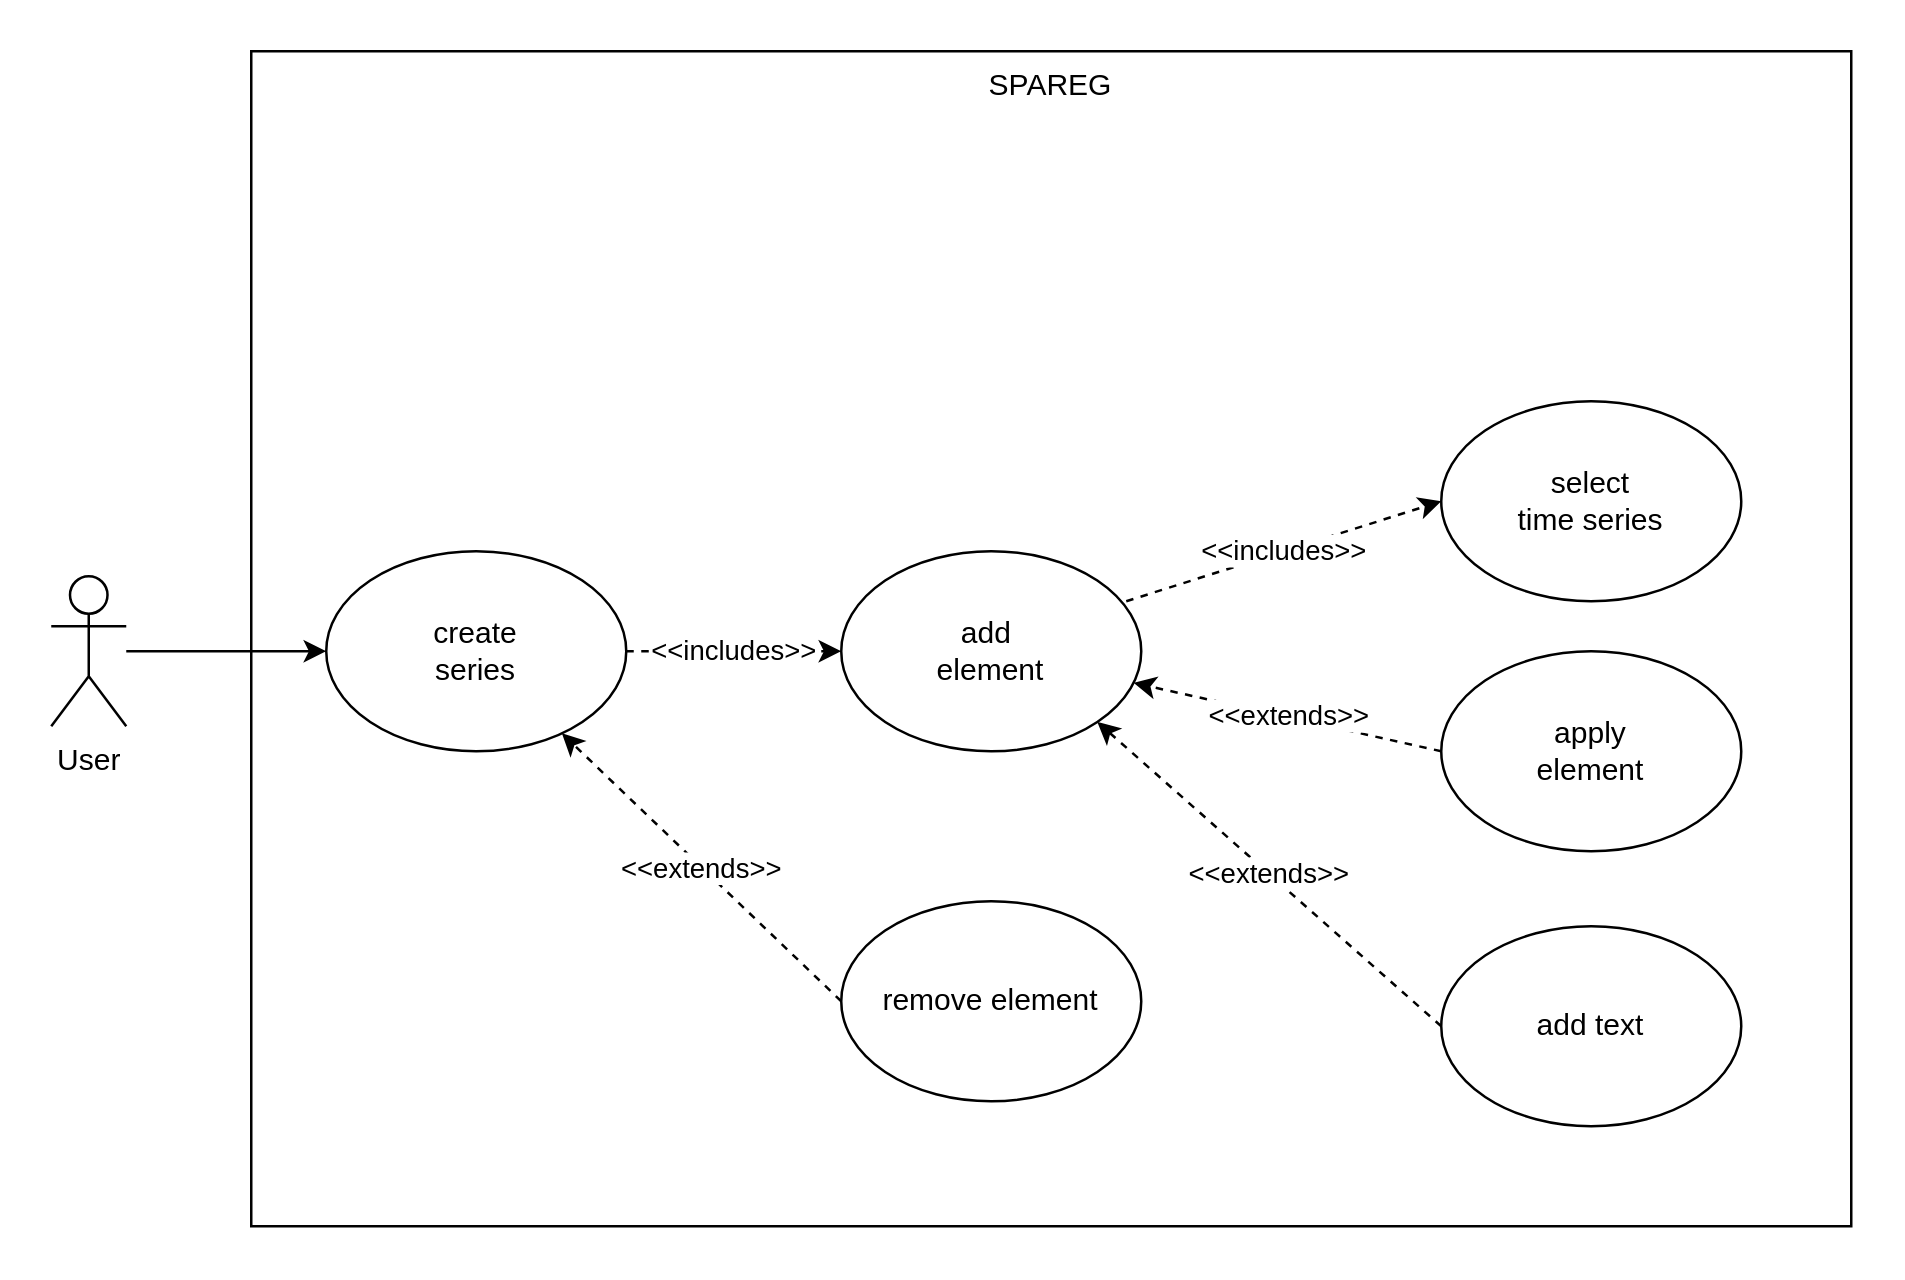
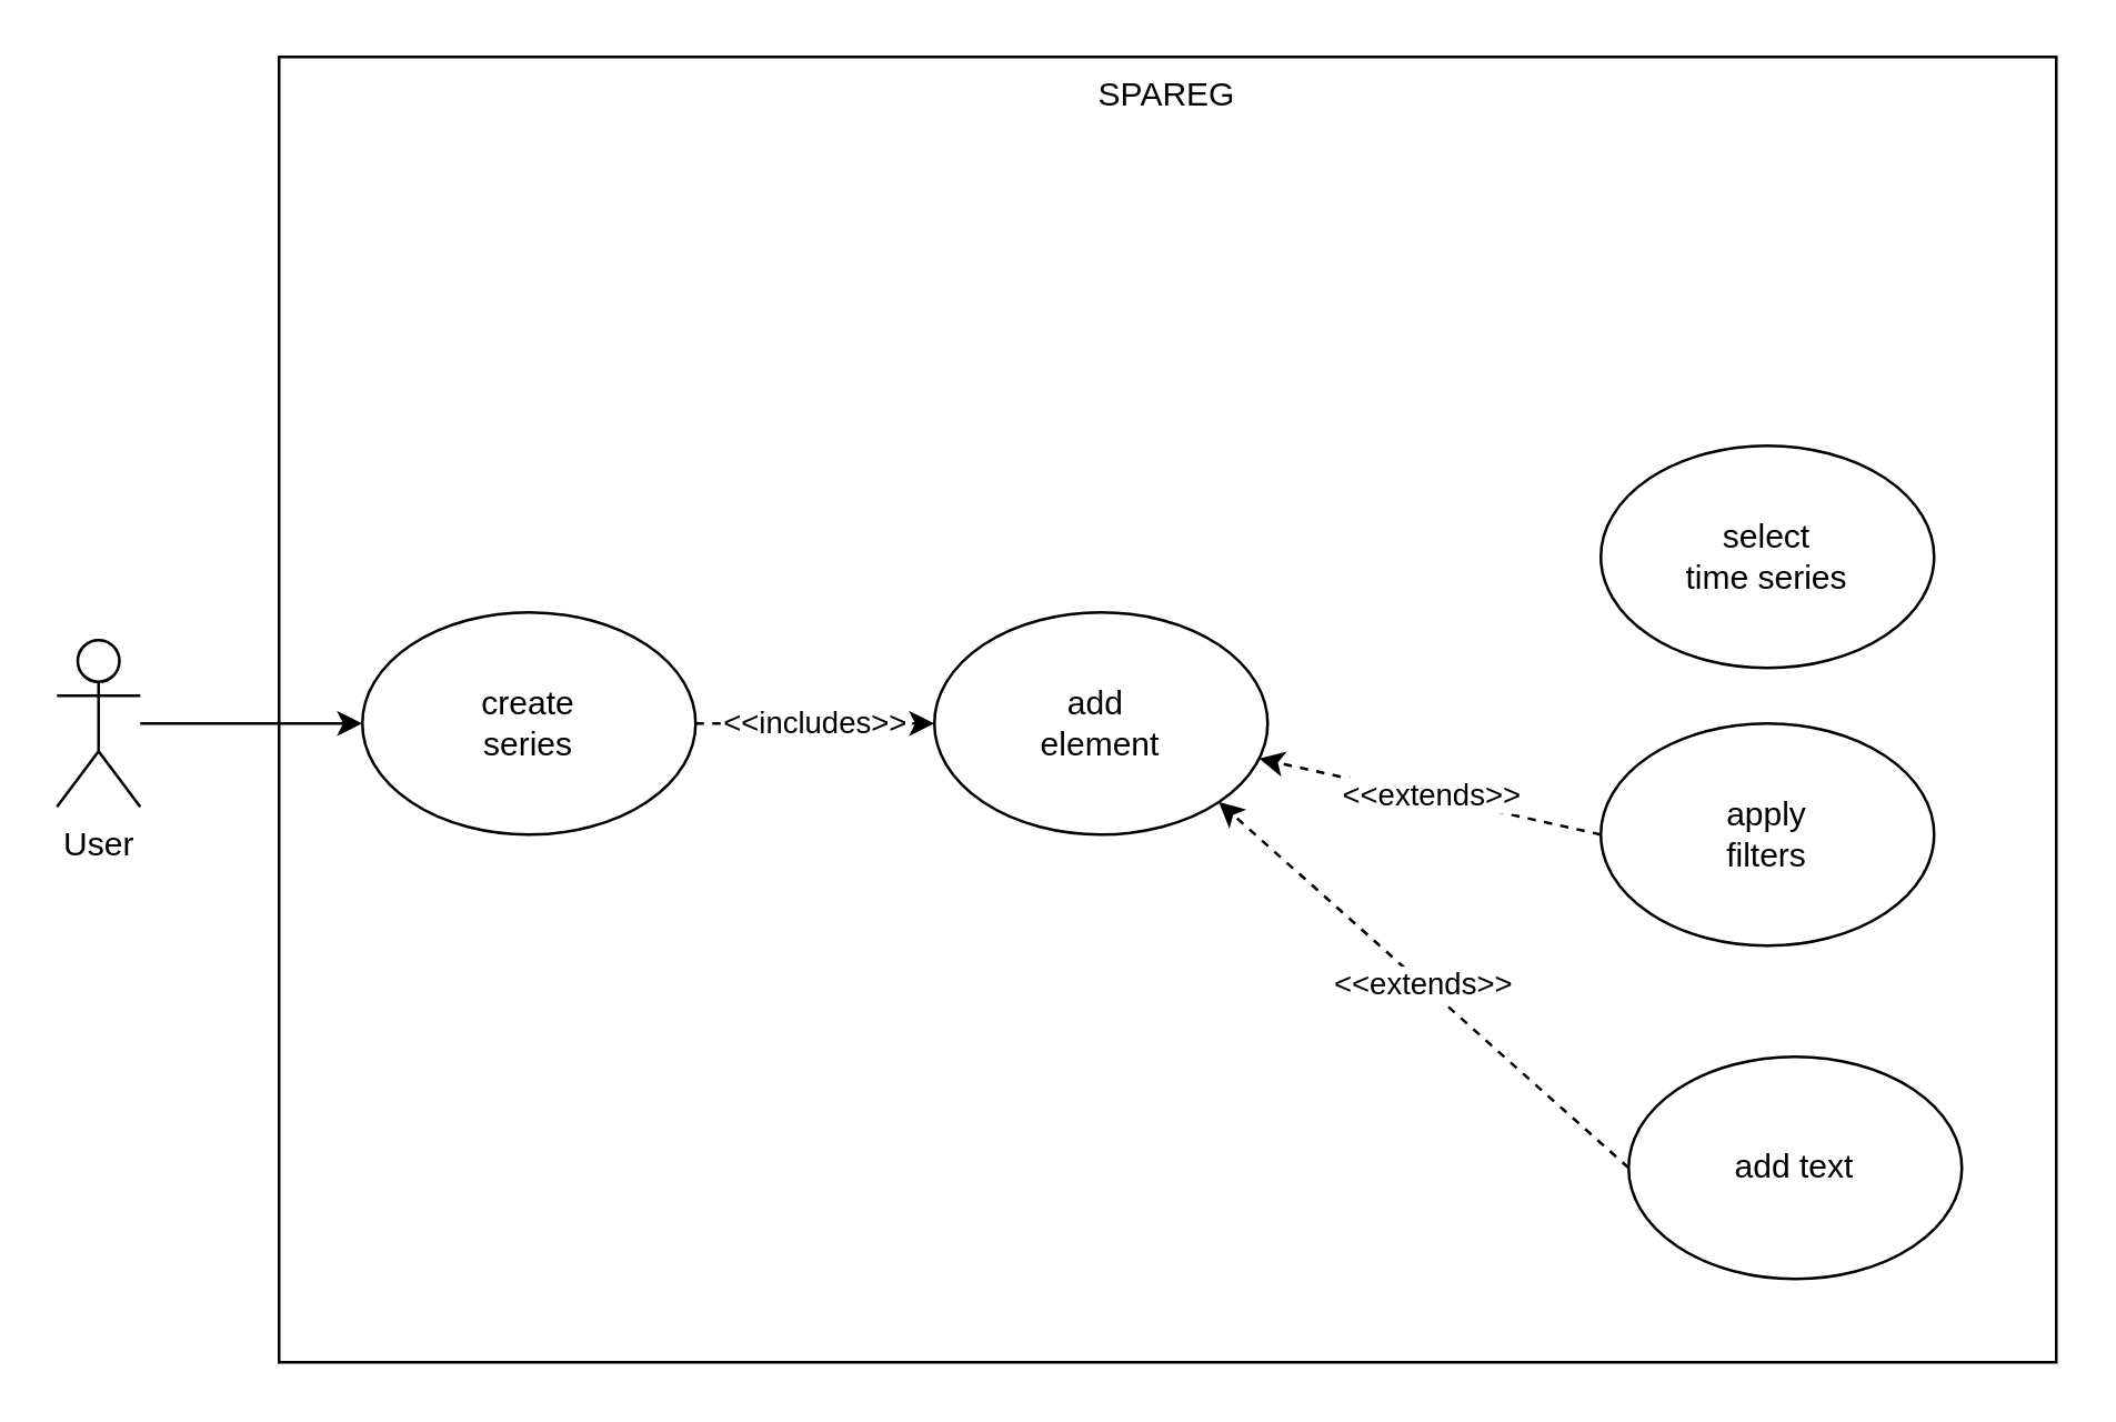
  <mxCell id="0" />
  <mxCell id="1" parent="0" />
  <mxCell id="2" value="SPAREG" style="rounded=0;whiteSpace=wrap;html=1;verticalAlign=top;" parent="1" vertex="1"><mxGeometry x="100" y="20" width="640" height="470" as="geometry" /></mxCell>
  <mxCell id="3" style="edgeStyle=orthogonalEdgeStyle;rounded=0;orthogonalLoop=1;jettySize=auto;html=1;entryX=0;entryY=0.5;entryDx=0;entryDy=0;endArrow=classic;endFill=1;" parent="1" source="4" target="6" edge="1"><mxGeometry relative="1" as="geometry" /></mxCell>
  <mxCell id="4" value="User" style="shape=umlActor;verticalLabelPosition=bottom;verticalAlign=top;html=1;outlineConnect=0;" parent="1" vertex="1"><mxGeometry x="20" y="230" width="30" height="60" as="geometry" /></mxCell>
  <mxCell id="5" value="&amp;lt;&amp;lt;includes&amp;gt;&amp;gt;" style="edgeStyle=none;rounded=0;orthogonalLoop=1;jettySize=auto;html=1;entryX=0;entryY=0.5;entryDx=0;entryDy=0;dashed=1;endArrow=classic;endFill=1;exitX=1;exitY=0.5;exitDx=0;exitDy=0;" parent="1" source="6" target="7" edge="1"><mxGeometry relative="1" as="geometry" /></mxCell>
  <mxCell id="6" value="create&lt;br&gt;series" style="ellipse;whiteSpace=wrap;html=1;" parent="1" vertex="1"><mxGeometry x="130" y="220" width="120" height="80" as="geometry" /></mxCell>
  <mxCell id="7" value="add&amp;nbsp;&lt;br&gt;element" style="ellipse;whiteSpace=wrap;html=1;" parent="1" vertex="1"><mxGeometry x="336" y="220" width="120" height="80" as="geometry" /></mxCell>
  <mxCell id="8" value="select&lt;br&gt;time series" style="ellipse;whiteSpace=wrap;html=1;" vertex="1" parent="1"><mxGeometry x="576" y="160" width="120" height="80" as="geometry" /></mxCell>
- <mxCell id="9" value="&amp;lt;&amp;lt;includes&amp;gt;&amp;gt;" style="edgeStyle=none;rounded=0;orthogonalLoop=1;jettySize=auto;html=1;entryX=0;entryY=0.5;entryDx=0;entryDy=0;dashed=1;endArrow=classic;endFill=1;exitX=0.95;exitY=0.25;exitDx=0;exitDy=0;exitPerimeter=0;" edge="1" parent="1" source="7" target="8"><mxGeometry relative="1" as="geometry"><mxPoint x="490" y="120" as="sourcePoint" /><mxPoint x="596" y="120" as="targetPoint" /></mxGeometry></mxCell>
- <mxCell id="10" value="apply&lt;br&gt;element" style="ellipse;whiteSpace=wrap;html=1;" vertex="1" parent="1"><mxGeometry x="576" y="260" width="120" height="80" as="geometry" /></mxCell>
+ <mxCell id="10" value="apply&lt;br&gt;filters" style="ellipse;whiteSpace=wrap;html=1;" vertex="1" parent="1"><mxGeometry x="576" y="260" width="120" height="80" as="geometry" /></mxCell>
  <mxCell id="11" value="&amp;lt;&amp;lt;extends&amp;gt;&amp;gt;" style="edgeStyle=none;rounded=0;orthogonalLoop=1;jettySize=auto;html=1;dashed=1;endArrow=classic;endFill=1;exitX=0;exitY=0.5;exitDx=0;exitDy=0;" edge="1" parent="1" source="10" target="7"><mxGeometry relative="1" as="geometry"><mxPoint x="466" y="270" as="sourcePoint" /><mxPoint x="586" y="230" as="targetPoint" /></mxGeometry></mxCell>
- <mxCell id="12" value="add text" style="ellipse;whiteSpace=wrap;html=1;" vertex="1" parent="1"><mxGeometry x="576" y="370" width="120" height="80" as="geometry" /></mxCell>
+ <mxCell id="12" value="add text" style="ellipse;whiteSpace=wrap;html=1;" vertex="1" parent="1"><mxGeometry x="586" y="380" width="120" height="80" as="geometry" /></mxCell>
  <mxCell id="13" value="&amp;lt;&amp;lt;extends&amp;gt;&amp;gt;" style="edgeStyle=none;rounded=0;orthogonalLoop=1;jettySize=auto;html=1;dashed=1;endArrow=classic;endFill=1;exitX=0;exitY=0.5;exitDx=0;exitDy=0;entryX=1;entryY=1;entryDx=0;entryDy=0;" edge="1" parent="1" source="12" target="7"><mxGeometry relative="1" as="geometry"><mxPoint x="586" y="370" as="sourcePoint" /><mxPoint x="446" y="290" as="targetPoint" /></mxGeometry></mxCell>
- <mxCell id="14" value="remove element" style="ellipse;whiteSpace=wrap;html=1;" vertex="1" parent="1"><mxGeometry x="336" y="360" width="120" height="80" as="geometry" /></mxCell>
- <mxCell id="15" value="&amp;lt;&amp;lt;extends&amp;gt;&amp;gt;" style="edgeStyle=none;rounded=0;orthogonalLoop=1;jettySize=auto;html=1;dashed=1;endArrow=classic;endFill=1;exitX=0;exitY=0.5;exitDx=0;exitDy=0;" edge="1" parent="1" source="14" target="6"><mxGeometry relative="1" as="geometry"><mxPoint x="255.496" y="254.796" as="sourcePoint" /><mxPoint x="346" y="230" as="targetPoint" /></mxGeometry></mxCell>
